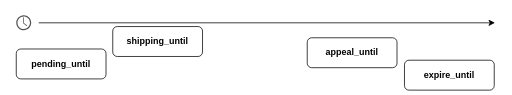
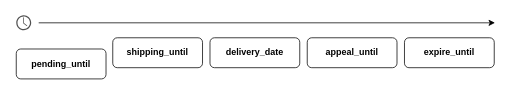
  <mxCell id="0" />
  <mxCell id="1" parent="0" />
  <mxCell id="2" value="" style="endArrow=classic;html=1;rounded=0;" edge="1" parent="1"><mxGeometry width="50" height="50" relative="1" as="geometry"><mxPoint x="50" y="30" as="sourcePoint" /><mxPoint x="660" y="30" as="targetPoint" /></mxGeometry></mxCell>
- <mxCell id="3" value="expire_until" style="rounded=1;whiteSpace=wrap;html=1;fontStyle=1" vertex="1" parent="1"><mxGeometry x="539" y="80" width="120" height="40" as="geometry" /></mxCell>
+ <mxCell id="3" value="expire_until" style="rounded=1;whiteSpace=wrap;html=1;fontStyle=1" vertex="1" parent="1"><mxGeometry x="539" y="50" width="120" height="40" as="geometry" /></mxCell>
+ <mxCell id="4" value="&lt;b&gt;delivery_date&lt;/b&gt;" style="rounded=1;whiteSpace=wrap;html=1;" vertex="1" parent="1"><mxGeometry x="279" y="50" width="120" height="40" as="geometry" /></mxCell>
  <mxCell id="5" value="appeal_until" style="rounded=1;whiteSpace=wrap;html=1;fontStyle=1" vertex="1" parent="1"><mxGeometry x="409" y="50" width="120" height="40" as="geometry" /></mxCell>
- <mxCell id="6" value="&lt;b&gt;shipping_until&lt;/b&gt;" style="rounded=1;whiteSpace=wrap;html=1;" vertex="1" parent="1"><mxGeometry x="149" y="35" width="120" height="40" as="geometry" /></mxCell>
+ <mxCell id="6" value="&lt;b&gt;shipping_until&lt;/b&gt;" style="rounded=1;whiteSpace=wrap;html=1;" vertex="1" parent="1"><mxGeometry x="149" y="50" width="120" height="40" as="geometry" /></mxCell>
  <mxCell id="7" value="&lt;b&gt;pending_until&lt;/b&gt;" style="rounded=1;whiteSpace=wrap;html=1;" vertex="1" parent="1"><mxGeometry x="20" y="65" width="120" height="40" as="geometry" /></mxCell>
  <mxCell id="8" value="" style="sketch=0;pointerEvents=1;shadow=0;dashed=0;html=1;strokeColor=none;fillColor=#505050;labelPosition=center;verticalLabelPosition=bottom;verticalAlign=top;outlineConnect=0;align=center;shape=mxgraph.office.concepts.clock;" vertex="1" parent="1"><mxGeometry x="20" y="20" width="20" height="20" as="geometry" /></mxCell>
